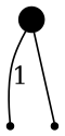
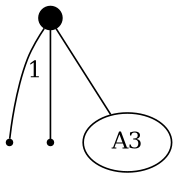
  graph {
    node [shape=point]
    A [color=black fixedsize=true shape=circle style=filled width=0.2]
    n2 [label=A1 style=dotted]
    A2
+   A3 [shape=""]
    A -- n2 [label=1]
    A -- A2
+   A -- A3
  }
